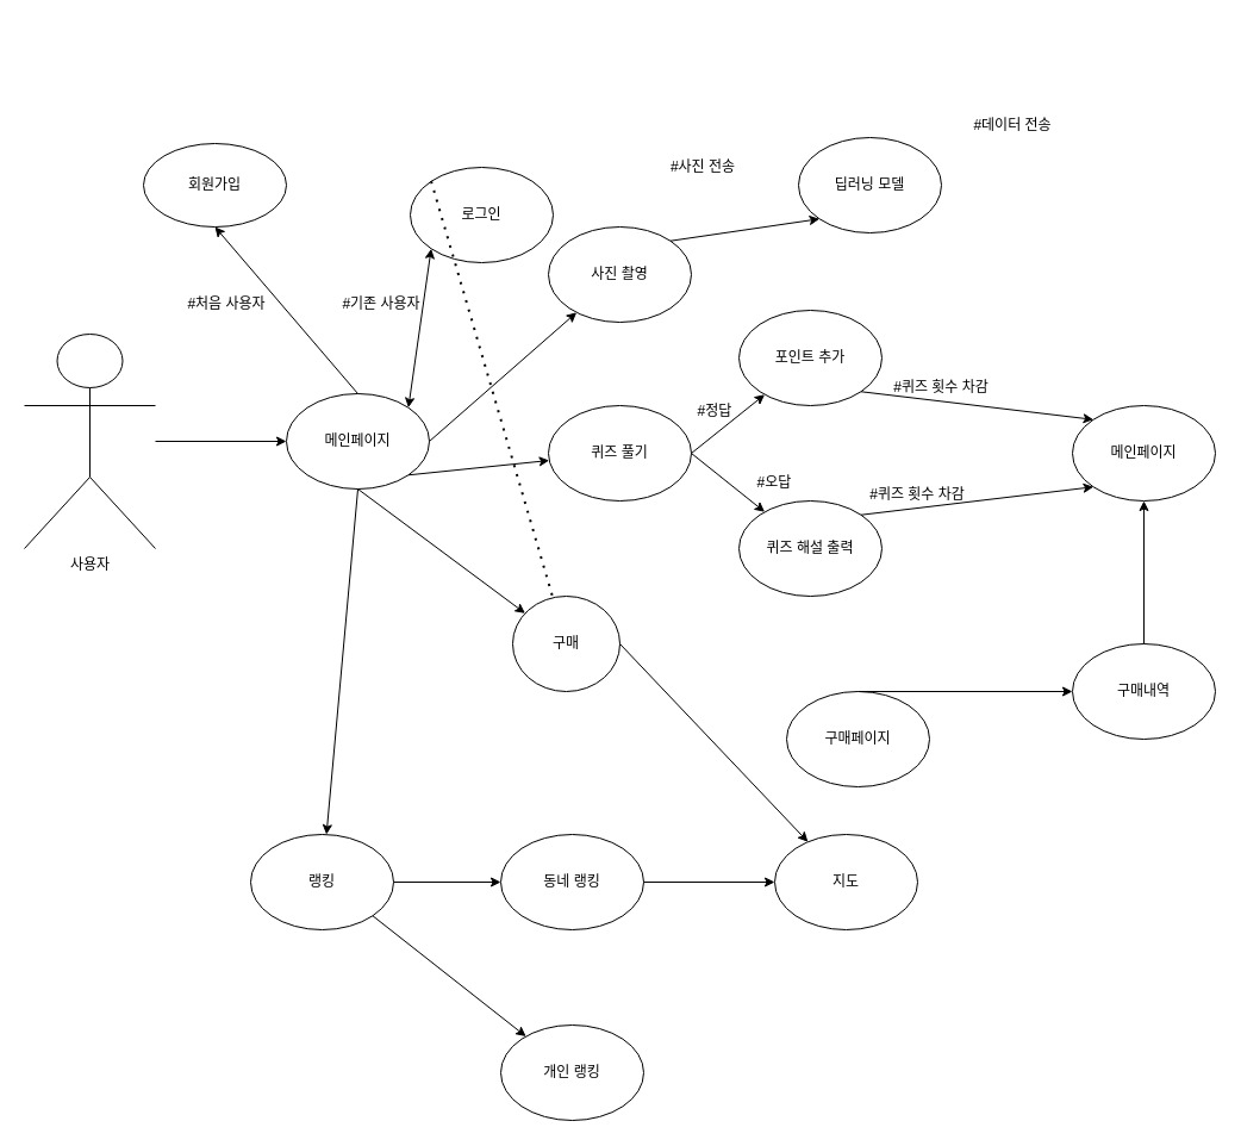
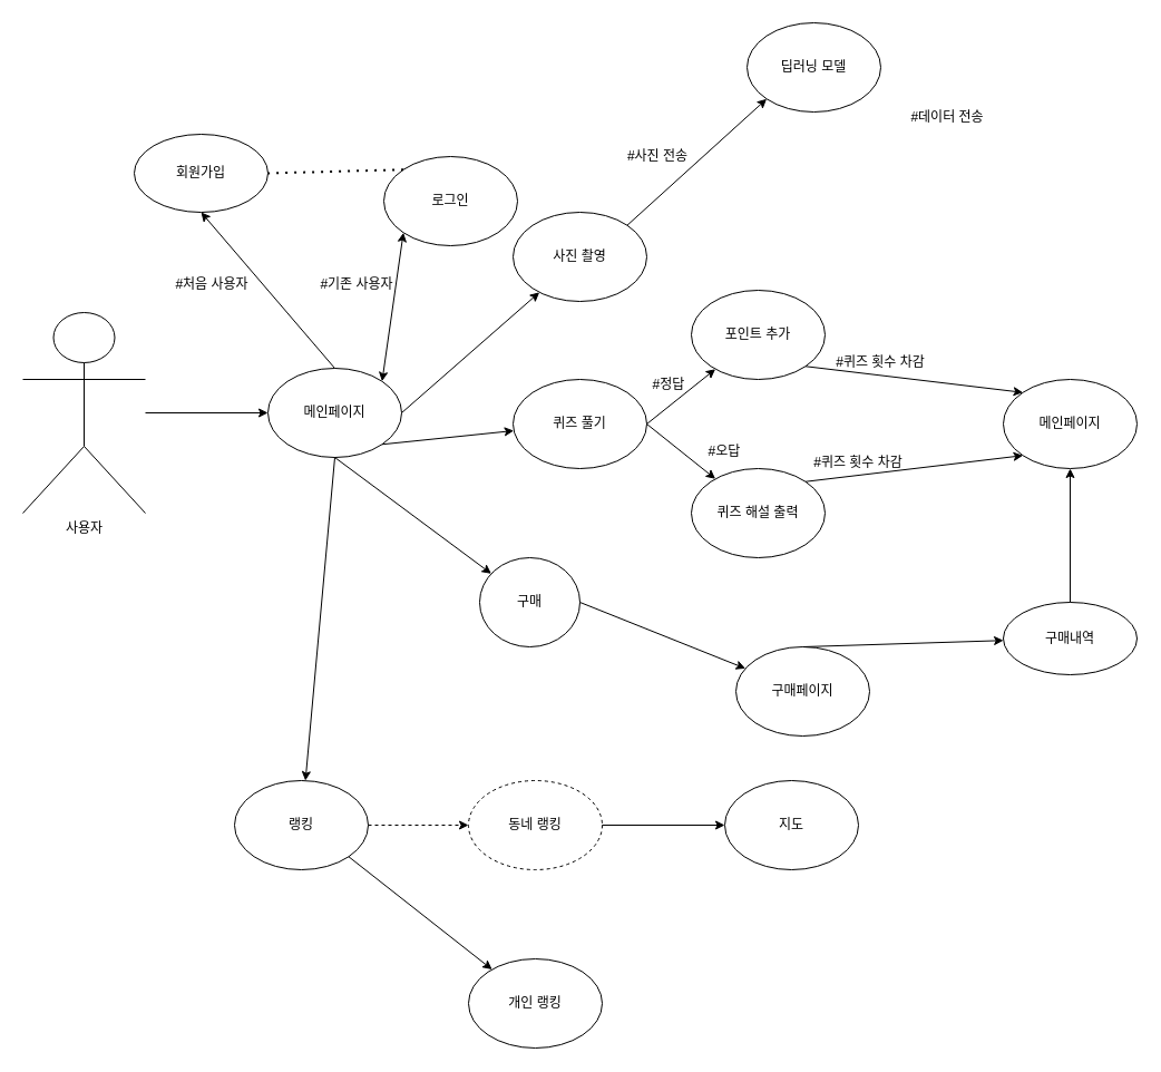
  <mxCell id="0" />
  <mxCell id="1" parent="0" />
  <mxCell id="2" value="사용자" style="shape=umlActor;verticalLabelPosition=bottom;verticalAlign=top;html=1;outlineConnect=0;" vertex="1" parent="1"><mxGeometry x="20" y="280" width="110" height="180" as="geometry" /></mxCell>
  <mxCell id="3" value="메인페이지" style="ellipse;whiteSpace=wrap;html=1;" vertex="1" parent="1"><mxGeometry x="240" y="330" width="120" height="80" as="geometry" /></mxCell>
  <mxCell id="4" value="회원가입" style="ellipse;whiteSpace=wrap;html=1;" vertex="1" parent="1"><mxGeometry x="120" y="120" width="120" height="70" as="geometry" /></mxCell>
  <mxCell id="5" value="" style="endArrow=classic;html=1;rounded=0;exitX=0.5;exitY=0;exitDx=0;exitDy=0;entryX=0.5;entryY=1;entryDx=0;entryDy=0;" edge="1" parent="1" source="3" target="4"><mxGeometry width="50" height="50" relative="1" as="geometry"><mxPoint x="420" y="400" as="sourcePoint" /><mxPoint x="470" y="350" as="targetPoint" /></mxGeometry></mxCell>
  <mxCell id="6" value="#처음 사용자" style="text;html=1;strokeColor=none;fillColor=none;align=center;verticalAlign=middle;whiteSpace=wrap;rounded=0;" vertex="1" parent="1"><mxGeometry x="150" y="240" width="80" height="30" as="geometry" /></mxCell>
  <mxCell id="7" value="로그인" style="ellipse;whiteSpace=wrap;html=1;" vertex="1" parent="1"><mxGeometry x="344" y="140" width="120" height="80" as="geometry" /></mxCell>
  <mxCell id="8" value="" style="endArrow=classic;startArrow=classic;html=1;rounded=0;exitX=1;exitY=0;exitDx=0;exitDy=0;entryX=0;entryY=1;entryDx=0;entryDy=0;" edge="1" parent="1" source="3" target="7"><mxGeometry width="50" height="50" relative="1" as="geometry"><mxPoint x="420" y="400" as="sourcePoint" /><mxPoint x="470" y="350" as="targetPoint" /></mxGeometry></mxCell>
- <mxCell id="9" value="" style="endArrow=none;dashed=1;html=1;dashPattern=1 3;strokeWidth=2;rounded=0;exitX=0;exitY=0;exitDx=0;exitDy=0;" edge="1" parent="1" source="7" target="39"><mxGeometry width="50" height="50" relative="1" as="geometry"><mxPoint x="420" y="400" as="sourcePoint" /><mxPoint x="470" y="350" as="targetPoint" /></mxGeometry></mxCell>
+ <mxCell id="9" value="" style="endArrow=none;dashed=1;html=1;dashPattern=1 3;strokeWidth=2;rounded=0;entryX=1;entryY=0.5;entryDx=0;entryDy=0;exitX=0;exitY=0;exitDx=0;exitDy=0;" edge="1" parent="1" source="7" target="4"><mxGeometry width="50" height="50" relative="1" as="geometry"><mxPoint x="420" y="400" as="sourcePoint" /><mxPoint x="470" y="350" as="targetPoint" /></mxGeometry></mxCell>
  <mxCell id="10" value="#기존 사용자" style="text;html=1;strokeColor=none;fillColor=none;align=center;verticalAlign=middle;whiteSpace=wrap;rounded=0;" vertex="1" parent="1"><mxGeometry x="280" y="240" width="80" height="30" as="geometry" /></mxCell>
  <mxCell id="11" value="" style="endArrow=classic;html=1;rounded=0;exitX=1;exitY=0.5;exitDx=0;exitDy=0;" edge="1" parent="1" source="3" target="12"><mxGeometry width="50" height="50" relative="1" as="geometry"><mxPoint x="420" y="400" as="sourcePoint" /><mxPoint x="480" y="310" as="targetPoint" /></mxGeometry></mxCell>
  <mxCell id="12" value="사진 촬영" style="ellipse;whiteSpace=wrap;html=1;" vertex="1" parent="1"><mxGeometry x="460" y="190" width="120" height="80" as="geometry" /></mxCell>
- <mxCell id="13" value="딥러닝 모델" style="ellipse;whiteSpace=wrap;html=1;" vertex="1" parent="1"><mxGeometry x="670" y="115" width="120" height="80" as="geometry" /></mxCell>
+ <mxCell id="13" value="딥러닝 모델" style="ellipse;whiteSpace=wrap;html=1;" vertex="1" parent="1"><mxGeometry x="670" y="20" width="120" height="80" as="geometry" /></mxCell>
  <mxCell id="14" value="" style="endArrow=classic;html=1;rounded=0;exitX=1;exitY=0;exitDx=0;exitDy=0;entryX=0;entryY=1;entryDx=0;entryDy=0;" edge="1" parent="1" source="12" target="13"><mxGeometry width="50" height="50" relative="1" as="geometry"><mxPoint x="460" y="320" as="sourcePoint" /><mxPoint x="510" y="270" as="targetPoint" /></mxGeometry></mxCell>
  <mxCell id="15" value="#사진 전송" style="text;html=1;strokeColor=none;fillColor=none;align=center;verticalAlign=middle;whiteSpace=wrap;rounded=0;" vertex="1" parent="1"><mxGeometry x="550" y="125" width="80" height="30" as="geometry" /></mxCell>
  <mxCell id="16" value="#데이터 전송" style="text;html=1;strokeColor=none;fillColor=none;align=center;verticalAlign=middle;whiteSpace=wrap;rounded=0;" vertex="1" parent="1"><mxGeometry x="810" y="90" width="80" height="30" as="geometry" /></mxCell>
  <mxCell id="17" value="" style="endArrow=classic;html=1;rounded=0;exitX=1;exitY=1;exitDx=0;exitDy=0;" edge="1" parent="1" source="3" target="18"><mxGeometry width="50" height="50" relative="1" as="geometry"><mxPoint x="560" y="400" as="sourcePoint" /><mxPoint x="440" y="450" as="targetPoint" /></mxGeometry></mxCell>
  <mxCell id="18" value="퀴즈 풀기" style="ellipse;whiteSpace=wrap;html=1;" vertex="1" parent="1"><mxGeometry x="460" y="340" width="120" height="80" as="geometry" /></mxCell>
  <mxCell id="19" value="" style="endArrow=classic;html=1;rounded=0;exitX=1;exitY=0.5;exitDx=0;exitDy=0;" edge="1" parent="1" source="18" target="20"><mxGeometry width="50" height="50" relative="1" as="geometry"><mxPoint x="640" y="270" as="sourcePoint" /><mxPoint x="640" y="280" as="targetPoint" /></mxGeometry></mxCell>
  <mxCell id="20" value="포인트 추가" style="ellipse;whiteSpace=wrap;html=1;" vertex="1" parent="1"><mxGeometry x="620" y="260" width="120" height="80" as="geometry" /></mxCell>
  <mxCell id="21" value="" style="endArrow=classic;html=1;rounded=0;exitX=1;exitY=0.5;exitDx=0;exitDy=0;" edge="1" parent="1" source="18" target="22"><mxGeometry width="50" height="50" relative="1" as="geometry"><mxPoint x="640" y="270" as="sourcePoint" /><mxPoint x="620" y="430" as="targetPoint" /></mxGeometry></mxCell>
  <mxCell id="22" value="퀴즈 해설 출력" style="ellipse;whiteSpace=wrap;html=1;" vertex="1" parent="1"><mxGeometry x="620" y="420" width="120" height="80" as="geometry" /></mxCell>
  <mxCell id="23" value="#오답" style="text;html=1;strokeColor=none;fillColor=none;align=center;verticalAlign=middle;whiteSpace=wrap;rounded=0;" vertex="1" parent="1"><mxGeometry x="610" y="390" width="80" height="30" as="geometry" /></mxCell>
  <mxCell id="24" value="#정답" style="text;html=1;strokeColor=none;fillColor=none;align=center;verticalAlign=middle;whiteSpace=wrap;rounded=0;" vertex="1" parent="1"><mxGeometry x="560" y="330" width="80" height="30" as="geometry" /></mxCell>
  <mxCell id="25" value="" style="endArrow=classic;html=1;rounded=0;exitX=1;exitY=0;exitDx=0;exitDy=0;entryX=0;entryY=1;entryDx=0;entryDy=0;" edge="1" parent="1" source="22" target="26"><mxGeometry width="50" height="50" relative="1" as="geometry"><mxPoint x="820" y="430" as="sourcePoint" /><mxPoint x="820" y="400" as="targetPoint" /></mxGeometry></mxCell>
  <mxCell id="26" value="메인페이지" style="ellipse;whiteSpace=wrap;html=1;" vertex="1" parent="1"><mxGeometry x="900" y="340" width="120" height="80" as="geometry" /></mxCell>
  <mxCell id="27" value="" style="endArrow=classic;html=1;rounded=0;exitX=1;exitY=1;exitDx=0;exitDy=0;entryX=0;entryY=0;entryDx=0;entryDy=0;" edge="1" parent="1" source="20" target="26"><mxGeometry width="50" height="50" relative="1" as="geometry"><mxPoint x="640" y="270" as="sourcePoint" /><mxPoint x="690" y="220" as="targetPoint" /></mxGeometry></mxCell>
  <mxCell id="28" value="#퀴즈 횟수 차감" style="text;html=1;strokeColor=none;fillColor=none;align=center;verticalAlign=middle;whiteSpace=wrap;rounded=0;" vertex="1" parent="1"><mxGeometry x="740" y="310" width="100" height="30" as="geometry" /></mxCell>
  <mxCell id="29" value="#퀴즈 횟수 차감" style="text;html=1;strokeColor=none;fillColor=none;align=center;verticalAlign=middle;whiteSpace=wrap;rounded=0;" vertex="1" parent="1"><mxGeometry x="720" y="400" width="100" height="30" as="geometry" /></mxCell>
  <mxCell id="30" value="" style="endArrow=classic;html=1;rounded=0;exitX=0.5;exitY=1;exitDx=0;exitDy=0;" edge="1" parent="1" source="3" target="31"><mxGeometry width="50" height="50" relative="1" as="geometry"><mxPoint x="280" y="500" as="sourcePoint" /><mxPoint x="290" y="620" as="targetPoint" /></mxGeometry></mxCell>
  <mxCell id="31" value="랭킹" style="ellipse;whiteSpace=wrap;html=1;" vertex="1" parent="1"><mxGeometry x="210" y="700" width="120" height="80" as="geometry" /></mxCell>
- <mxCell id="32" value="" style="endArrow=classic;html=1;rounded=0;exitX=1;exitY=0.5;exitDx=0;exitDy=0;" edge="1" parent="1" source="31" target="33"><mxGeometry width="50" height="50" relative="1" as="geometry"><mxPoint x="540" y="630" as="sourcePoint" /><mxPoint x="460" y="740" as="targetPoint" /></mxGeometry></mxCell>
- <mxCell id="33" value="동네 랭킹" style="ellipse;whiteSpace=wrap;html=1;" vertex="1" parent="1"><mxGeometry x="420" y="700" width="120" height="80" as="geometry" /></mxCell>
+ <mxCell id="32" value="" style="endArrow=classic;html=1;rounded=0;exitX=1;exitY=0.5;exitDx=0;exitDy=0;dashed=1;" edge="1" parent="1" source="31" target="33"><mxGeometry width="50" height="50" relative="1" as="geometry"><mxPoint x="540" y="630" as="sourcePoint" /><mxPoint x="460" y="740" as="targetPoint" /></mxGeometry></mxCell>
+ <mxCell id="33" value="동네 랭킹" style="ellipse;whiteSpace=wrap;html=1;dashed=1;" vertex="1" parent="1"><mxGeometry x="420" y="700" width="120" height="80" as="geometry" /></mxCell>
  <mxCell id="34" value="" style="endArrow=classic;html=1;rounded=0;exitX=1;exitY=1;exitDx=0;exitDy=0;" edge="1" parent="1" source="31" target="35"><mxGeometry width="50" height="50" relative="1" as="geometry"><mxPoint x="540" y="630" as="sourcePoint" /><mxPoint x="420" y="880" as="targetPoint" /></mxGeometry></mxCell>
  <mxCell id="35" value="개인 랭킹" style="ellipse;whiteSpace=wrap;html=1;" vertex="1" parent="1"><mxGeometry x="420" y="860" width="120" height="80" as="geometry" /></mxCell>
  <mxCell id="36" value="" style="endArrow=classic;html=1;rounded=0;exitX=1;exitY=0.5;exitDx=0;exitDy=0;" edge="1" parent="1" source="33" target="37"><mxGeometry width="50" height="50" relative="1" as="geometry"><mxPoint x="470" y="530" as="sourcePoint" /><mxPoint x="670" y="740" as="targetPoint" /></mxGeometry></mxCell>
  <mxCell id="37" value="지도" style="ellipse;whiteSpace=wrap;html=1;" vertex="1" parent="1"><mxGeometry x="650" y="700" width="120" height="80" as="geometry" /></mxCell>
  <mxCell id="38" value="" style="endArrow=classic;html=1;rounded=0;exitX=0.5;exitY=1;exitDx=0;exitDy=0;" edge="1" parent="1" source="3" target="39"><mxGeometry width="50" height="50" relative="1" as="geometry"><mxPoint x="520" y="720" as="sourcePoint" /><mxPoint x="290" y="870" as="targetPoint" /></mxGeometry></mxCell>
  <mxCell id="39" value="구매" style="ellipse;whiteSpace=wrap;html=1;" vertex="1" parent="1"><mxGeometry x="430" y="500" width="90" height="80" as="geometry" /></mxCell>
- <mxCell id="40" value="" style="endArrow=classic;html=1;rounded=0;exitX=1;exitY=0.5;exitDx=0;exitDy=0;" edge="1" parent="1" source="39" target="37"><mxGeometry width="50" height="50" relative="1" as="geometry"><mxPoint x="945" y="485" as="sourcePoint" /><mxPoint x="905" y="605" as="targetPoint" /></mxGeometry></mxCell>
+ <mxCell id="40" value="" style="endArrow=classic;html=1;rounded=0;exitX=1;exitY=0.5;exitDx=0;exitDy=0;" edge="1" parent="1" source="39" target="41"><mxGeometry width="50" height="50" relative="1" as="geometry"><mxPoint x="945" y="485" as="sourcePoint" /><mxPoint x="905" y="605" as="targetPoint" /></mxGeometry></mxCell>
  <mxCell id="41" value="구매페이지" style="ellipse;whiteSpace=wrap;html=1;" vertex="1" parent="1"><mxGeometry x="660" y="580" width="120" height="80" as="geometry" /></mxCell>
  <mxCell id="42" value="" style="endArrow=classic;html=1;rounded=0;exitX=0.5;exitY=0;exitDx=0;exitDy=0;" edge="1" parent="1" source="41" target="43"><mxGeometry width="50" height="50" relative="1" as="geometry"><mxPoint x="905" y="655" as="sourcePoint" /><mxPoint x="905" y="715" as="targetPoint" /></mxGeometry></mxCell>
- <mxCell id="43" value="구매내역" style="ellipse;whiteSpace=wrap;html=1;" vertex="1" parent="1"><mxGeometry x="900" y="540" width="120" height="80" as="geometry" /></mxCell>
+ <mxCell id="43" value="구매내역" style="ellipse;whiteSpace=wrap;html=1;" vertex="1" parent="1"><mxGeometry x="900" y="540" width="120" height="65" as="geometry" /></mxCell>
  <mxCell id="44" value="" style="endArrow=classic;html=1;rounded=0;exitX=0.5;exitY=0;exitDx=0;exitDy=0;entryX=0.5;entryY=1;entryDx=0;entryDy=0;" edge="1" parent="1" source="43" target="26"><mxGeometry width="50" height="50" relative="1" as="geometry"><mxPoint x="560" y="630" as="sourcePoint" /><mxPoint x="610" y="580" as="targetPoint" /></mxGeometry></mxCell>
  <mxCell id="45" value="" style="endArrow=classic;html=1;rounded=0;entryX=0;entryY=0.5;entryDx=0;entryDy=0;" edge="1" parent="1" source="2" target="3"><mxGeometry width="50" height="50" relative="1" as="geometry"><mxPoint x="390" y="520" as="sourcePoint" /><mxPoint x="440" y="470" as="targetPoint" /></mxGeometry></mxCell>
